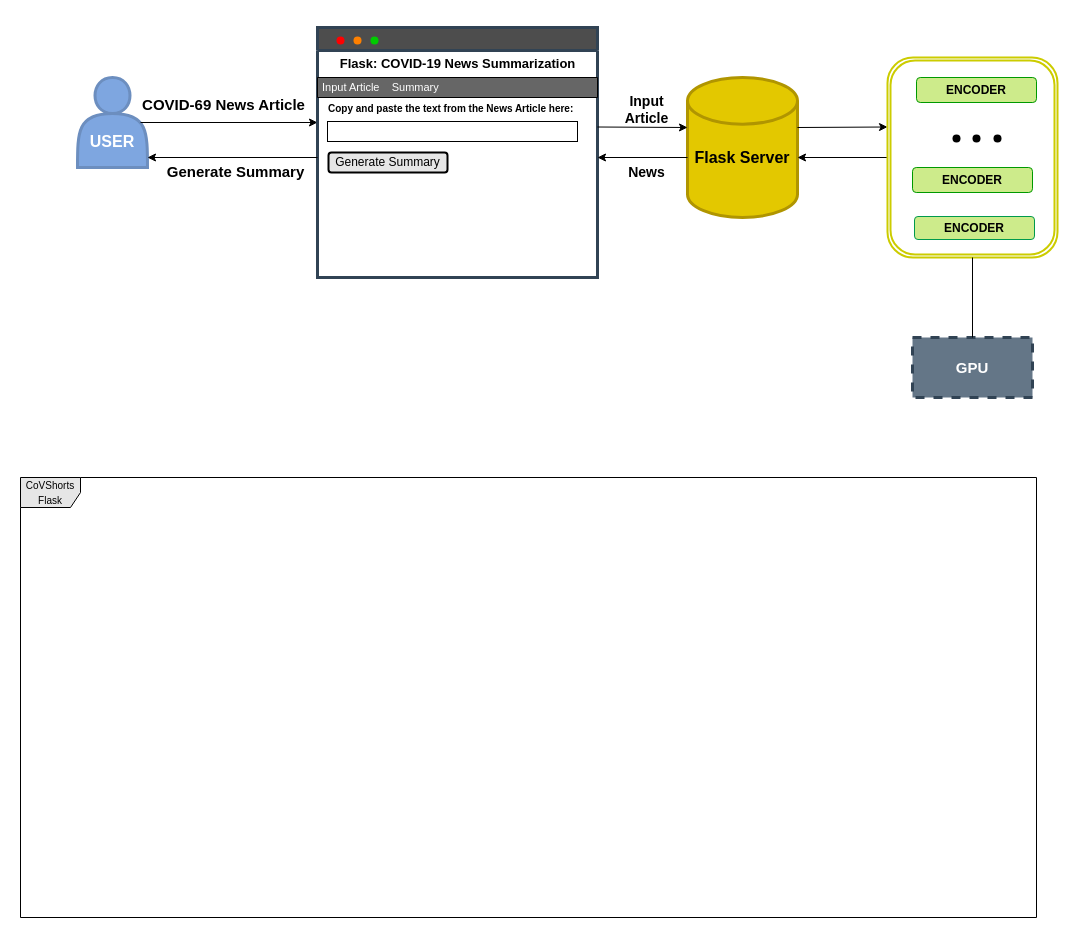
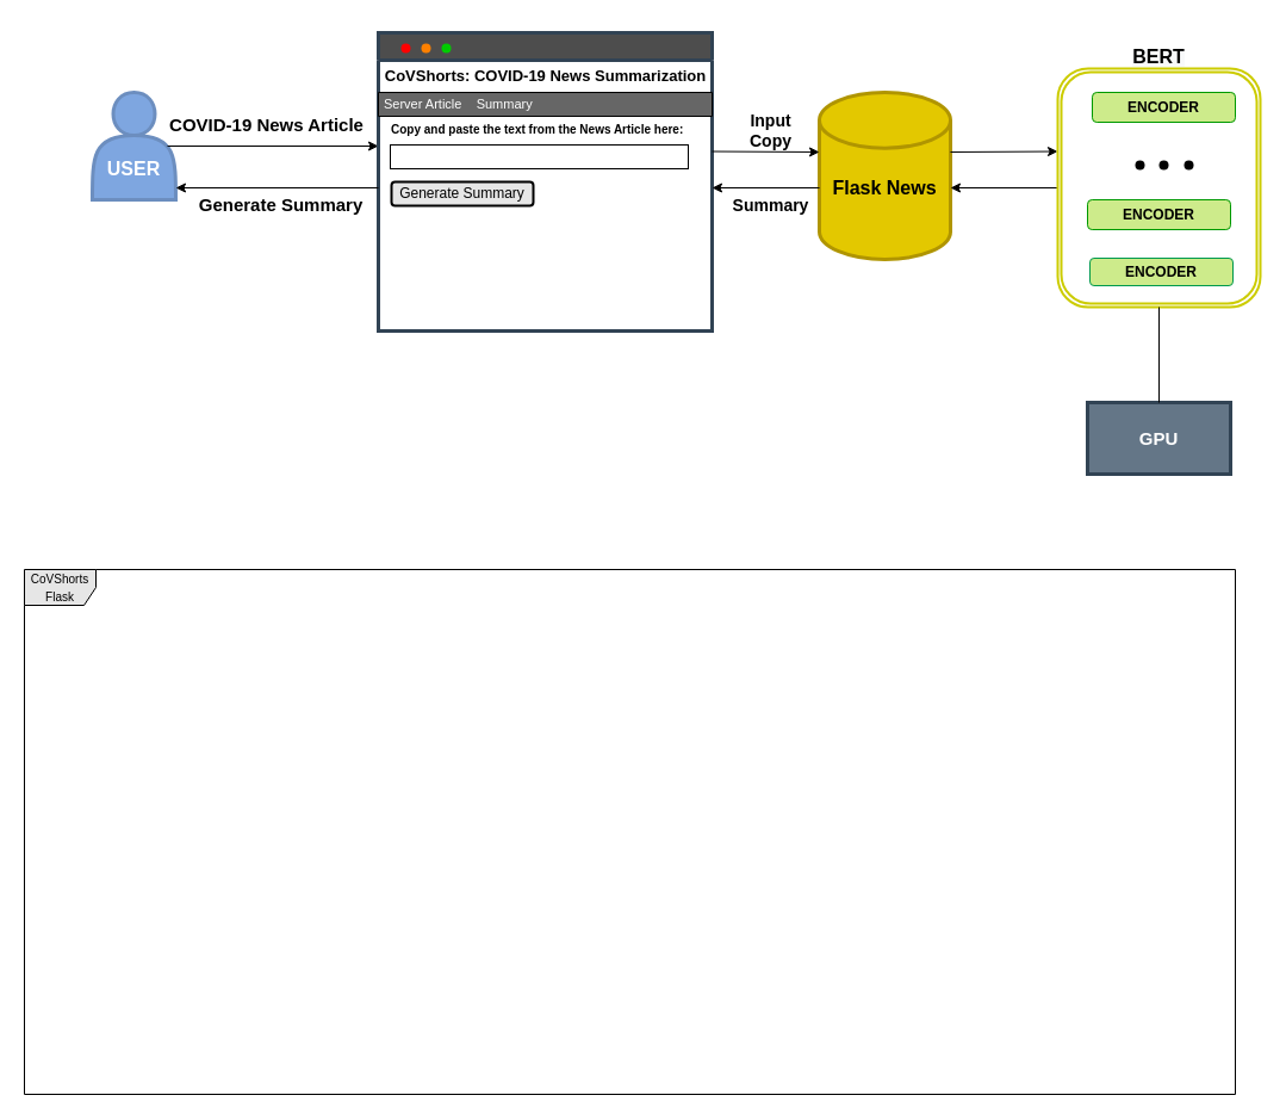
  <mxCell id="0" />
  <mxCell id="1" parent="0" />
  <mxCell id="2" value="&lt;font color=&quot;#ffffff&quot; style=&quot;font-size: 16px&quot;&gt;&lt;br&gt;&lt;br&gt;USER&lt;/font&gt;" style="shape=actor;whiteSpace=wrap;html=1;fontStyle=1;strokeColor=#6c8ebf;strokeWidth=3;fillColor=#7EA6E0;" parent="1" vertex="1"><mxGeometry x="77" y="77" width="70" height="90" as="geometry" /></mxCell>
  <mxCell id="3" value="" style="endArrow=classic;html=1;fontStyle=1;exitX=0.9;exitY=0.5;exitDx=0;exitDy=0;exitPerimeter=0;" parent="1" source="2" edge="1"><mxGeometry x="-440" y="220" width="50" height="50" as="geometry"><mxPoint x="167" y="116" as="sourcePoint" /><mxPoint x="317" y="122" as="targetPoint" /></mxGeometry></mxCell>
- <mxCell id="4" value="&lt;span style=&quot;font-size: 16px&quot;&gt;&lt;font style=&quot;font-size: 16px&quot;&gt;&lt;br&gt;Flask Server&lt;/font&gt;&lt;/span&gt;" style="strokeWidth=3;html=1;shape=mxgraph.flowchart.database;whiteSpace=wrap;fontStyle=1;fillColor=#e3c800;strokeColor=#B09500;fontColor=#000000;" parent="1" vertex="1"><mxGeometry x="687" y="77" width="110" height="140" as="geometry" /></mxCell>
+ <mxCell id="4" value="&lt;span style=&quot;font-size: 16px&quot;&gt;&lt;font style=&quot;font-size: 16px&quot;&gt;&lt;br&gt;Flask News&lt;/font&gt;&lt;/span&gt;" style="strokeWidth=3;html=1;shape=mxgraph.flowchart.database;whiteSpace=wrap;fontStyle=1;fillColor=#e3c800;strokeColor=#B09500;fontColor=#000000;" parent="1" vertex="1"><mxGeometry x="687" y="77" width="110" height="140" as="geometry" /></mxCell>
  <mxCell id="5" value="" style="swimlane;fontStyle=1;strokeColor=#314354;strokeWidth=3;fontColor=#ffffff;fillColor=#4D4D4D;" parent="1" vertex="1"><mxGeometry x="317" y="27" width="280" height="250" as="geometry" /></mxCell>
- <mxCell id="6" value="&lt;font style=&quot;font-size: 13px&quot;&gt;Flask: COVID-19 News Summarization&lt;/font&gt;" style="text;html=1;align=center;verticalAlign=middle;resizable=0;points=[];autosize=1;strokeColor=none;fontStyle=1" parent="5" vertex="1"><mxGeometry y="26" width="280" height="20" as="geometry" /></mxCell>
+ <mxCell id="6" value="&lt;font style=&quot;font-size: 13px&quot;&gt;CoVShorts: COVID-19 News Summarization&lt;/font&gt;" style="text;html=1;align=center;verticalAlign=middle;resizable=0;points=[];autosize=1;strokeColor=none;fontStyle=1" parent="5" vertex="1"><mxGeometry y="26" width="280" height="20" as="geometry" /></mxCell>
  <mxCell id="7" value="" style="shape=waypoint;sketch=0;fillStyle=solid;size=6;pointerEvents=1;points=[];fillColor=none;resizable=0;rotatable=0;perimeter=centerPerimeter;snapToPoint=1;strokeWidth=2;strokeColor=#FF0000;" vertex="1" parent="5"><mxGeometry x="3" y="-7" width="40" height="40" as="geometry" /></mxCell>
  <mxCell id="8" value="" style="verticalLabelPosition=bottom;verticalAlign=top;html=1;shape=mxgraph.basic.rect;fillColor2=none;strokeWidth=1;size=20;indent=5;fillColor=#666666;" vertex="1" parent="5"><mxGeometry y="50" width="280" height="20" as="geometry" /></mxCell>
- <mxCell id="9" value="&lt;span style=&quot;color: rgb(255 , 255 , 255)&quot;&gt;&lt;font style=&quot;font-size: 11px&quot;&gt;Input Article&amp;nbsp; &amp;nbsp; Summary&lt;/font&gt;&lt;/span&gt;" style="text;html=1;strokeColor=none;fillColor=none;align=left;verticalAlign=middle;whiteSpace=wrap;rounded=0;" vertex="1" parent="5"><mxGeometry x="3" y="50" width="180" height="20" as="geometry" /></mxCell>
+ <mxCell id="9" value="&lt;span style=&quot;color: rgb(255 , 255 , 255)&quot;&gt;&lt;font style=&quot;font-size: 11px&quot;&gt;Server Article&amp;nbsp; &amp;nbsp; Summary&lt;/font&gt;&lt;/span&gt;" style="text;html=1;strokeColor=none;fillColor=none;align=left;verticalAlign=middle;whiteSpace=wrap;rounded=0;" vertex="1" parent="5"><mxGeometry x="3" y="50" width="180" height="20" as="geometry" /></mxCell>
  <mxCell id="10" value="&lt;b&gt;&lt;font style=&quot;font-size: 10px&quot;&gt;Copy and paste the text from the News Article here:&lt;/font&gt;&lt;/b&gt;" style="text;html=1;strokeColor=none;fillColor=none;align=left;verticalAlign=middle;whiteSpace=wrap;rounded=0;" vertex="1" parent="5"><mxGeometry x="9" y="71" width="250" height="20" as="geometry" /></mxCell>
  <mxCell id="11" value="Generate Summary" style="rounded=1;whiteSpace=wrap;html=1;strokeColor=#000000;strokeWidth=2;fillColor=#E6E6E6;" vertex="1" parent="5"><mxGeometry x="11" y="125" width="119" height="20" as="geometry" /></mxCell>
  <mxCell id="12" value="" style="endArrow=classic;html=1;exitX=1;exitY=0.75;exitDx=0;exitDy=0;fontStyle=1" parent="1" edge="1"><mxGeometry x="-440" y="220" width="50" height="50" as="geometry"><mxPoint x="597" y="126.5" as="sourcePoint" /><mxPoint x="687" y="127" as="targetPoint" /></mxGeometry></mxCell>
  <mxCell id="13" value="" style="endArrow=classic;html=1;fontStyle=1" parent="1" edge="1"><mxGeometry x="-440" y="220" width="50" height="50" as="geometry"><mxPoint x="797" y="127" as="sourcePoint" /><mxPoint x="887" y="126.5" as="targetPoint" /></mxGeometry></mxCell>
- <mxCell id="14" value="&lt;b&gt;&lt;font style=&quot;font-size: 15px&quot;&gt;COVID-69 News Article&lt;/font&gt;&lt;/b&gt;" style="text;html=1;align=center;verticalAlign=middle;resizable=0;points=[];autosize=1;strokeColor=none;" parent="1" vertex="1"><mxGeometry x="133" y="94" width="180" height="20" as="geometry" /></mxCell>
- <mxCell id="15" value="&lt;b&gt;&lt;font style=&quot;font-size: 15px&quot;&gt;GPU&lt;/font&gt;&lt;/b&gt;" style="rounded=0;whiteSpace=wrap;html=1;fillColor=#647687;strokeColor=#314354;fontColor=#ffffff;strokeWidth=3;dashed=1;" parent="1" vertex="1"><mxGeometry x="912" y="337" width="120" height="60" as="geometry" /></mxCell>
+ <mxCell id="14" value="&lt;b&gt;&lt;font style=&quot;font-size: 15px&quot;&gt;COVID-19 News Article&lt;/font&gt;&lt;/b&gt;" style="text;html=1;align=center;verticalAlign=middle;resizable=0;points=[];autosize=1;strokeColor=none;" parent="1" vertex="1"><mxGeometry x="133" y="94" width="180" height="20" as="geometry" /></mxCell>
+ <mxCell id="15" value="&lt;b&gt;&lt;font style=&quot;font-size: 15px&quot;&gt;GPU&lt;/font&gt;&lt;/b&gt;" style="rounded=0;whiteSpace=wrap;html=1;fillColor=#647687;strokeColor=#314354;fontColor=#ffffff;strokeWidth=3;" parent="1" vertex="1"><mxGeometry x="912" y="337" width="120" height="60" as="geometry" /></mxCell>
  <mxCell id="16" value="" style="endArrow=classic;html=1;fontStyle=1;" parent="1" edge="1"><mxGeometry x="-440" y="220" width="50" height="50" as="geometry"><mxPoint x="317" y="157" as="sourcePoint" /><mxPoint x="147" y="157" as="targetPoint" /></mxGeometry></mxCell>
  <mxCell id="17" value="&lt;b&gt;&lt;font style=&quot;font-size: 15px&quot;&gt;Generate Summary&lt;/font&gt;&lt;/b&gt;" style="text;html=1;align=center;verticalAlign=middle;resizable=0;points=[];autosize=1;strokeColor=none;" parent="1" vertex="1"><mxGeometry x="160" y="161" width="150" height="20" as="geometry" /></mxCell>
  <mxCell id="18" value="" style="endArrow=classic;html=1;fontStyle=1;" parent="1" edge="1"><mxGeometry x="-440" y="220" width="50" height="50" as="geometry"><mxPoint x="687" y="157" as="sourcePoint" /><mxPoint x="597" y="157" as="targetPoint" /></mxGeometry></mxCell>
  <mxCell id="19" value="" style="endArrow=classic;html=1;fontStyle=1;" parent="1" edge="1"><mxGeometry x="-440" y="220" width="50" height="50" as="geometry"><mxPoint x="887" y="157" as="sourcePoint" /><mxPoint x="797" y="157" as="targetPoint" /></mxGeometry></mxCell>
  <mxCell id="20" value="" style="shape=ext;double=1;rounded=1;whiteSpace=wrap;html=1;strokeColor=#CCCC00;strokeWidth=2;perimeterSpacing=0;" vertex="1" parent="1"><mxGeometry x="887" y="57" width="170" height="200" as="geometry" /></mxCell>
  <mxCell id="21" value="" style="endArrow=none;html=1;exitX=0.5;exitY=0;exitDx=0;exitDy=0;entryX=0.5;entryY=1;entryDx=0;entryDy=0;" parent="1" edge="1" target="20" source="15"><mxGeometry x="-440" y="220" width="50" height="50" as="geometry"><mxPoint x="966.79" y="307" as="sourcePoint" /><mxPoint x="966.5" y="237" as="targetPoint" /><Array as="points" /></mxGeometry></mxCell>
+ <mxCell id="22" value="&lt;font&gt;&lt;b style=&quot;color: rgb(0 , 0 , 0) ; font-family: &amp;#34;helvetica&amp;#34; ; font-style: normal ; letter-spacing: normal ; text-align: center ; text-indent: 0px ; text-transform: none ; word-spacing: 0px ; background-color: rgb(248 , 249 , 250)&quot;&gt;&lt;font style=&quot;font-size: 16px&quot;&gt;BERT&lt;/font&gt;&lt;/b&gt;&lt;br&gt;&lt;/font&gt;" style="text;html=1;strokeColor=none;fillColor=none;align=center;verticalAlign=middle;whiteSpace=wrap;rounded=0;" parent="1" vertex="1"><mxGeometry x="952" y="37" width="40" height="20" as="geometry" /></mxCell>
  <mxCell id="23" value="&lt;b&gt;ENCODER&lt;/b&gt;" style="rounded=1;whiteSpace=wrap;html=1;fillColor=#cdeb8b;strokeColor=#009900;" vertex="1" parent="1"><mxGeometry x="916" y="77" width="120" height="25" as="geometry" /></mxCell>
  <mxCell id="24" value="&lt;b&gt;ENCODER&lt;/b&gt;" style="rounded=1;whiteSpace=wrap;html=1;fillColor=#cdeb8b;strokeColor=#009900;" vertex="1" parent="1"><mxGeometry x="912" y="167" width="120" height="25" as="geometry" /></mxCell>
  <mxCell id="25" value="&lt;b&gt;ENCODER&lt;/b&gt;" style="rounded=1;whiteSpace=wrap;html=1;fillColor=#cdeb8b;strokeColor=#00994D;" vertex="1" parent="1"><mxGeometry x="914" y="216" width="120" height="23" as="geometry" /></mxCell>
  <mxCell id="26" value="" style="shape=waypoint;sketch=0;fillStyle=solid;size=6;pointerEvents=1;points=[];fillColor=none;resizable=0;rotatable=0;perimeter=centerPerimeter;snapToPoint=1;strokeWidth=2;" vertex="1" parent="1"><mxGeometry x="956" y="118" width="40" height="40" as="geometry" /></mxCell>
  <mxCell id="27" value="" style="shape=waypoint;sketch=0;fillStyle=solid;size=6;pointerEvents=1;points=[];fillColor=none;resizable=0;rotatable=0;perimeter=centerPerimeter;snapToPoint=1;strokeWidth=2;" vertex="1" parent="1"><mxGeometry x="977" y="118" width="40" height="40" as="geometry" /></mxCell>
  <mxCell id="28" value="" style="shape=waypoint;sketch=0;fillStyle=solid;size=6;pointerEvents=1;points=[];fillColor=none;resizable=0;rotatable=0;perimeter=centerPerimeter;snapToPoint=1;strokeWidth=2;" vertex="1" parent="1"><mxGeometry x="936" y="118" width="40" height="40" as="geometry" /></mxCell>
  <mxCell id="29" value="" style="shape=waypoint;sketch=0;fillStyle=solid;size=6;pointerEvents=1;points=[];fillColor=none;resizable=0;rotatable=0;perimeter=centerPerimeter;snapToPoint=1;strokeWidth=2;strokeColor=#FF8000;" vertex="1" parent="1"><mxGeometry x="337" y="20" width="40" height="40" as="geometry" /></mxCell>
  <mxCell id="30" value="" style="shape=waypoint;sketch=0;fillStyle=solid;size=6;pointerEvents=1;points=[];fillColor=none;resizable=0;rotatable=0;perimeter=centerPerimeter;snapToPoint=1;strokeWidth=2;strokeColor=#00CC00;" vertex="1" parent="1"><mxGeometry x="354" y="20" width="40" height="40" as="geometry" /></mxCell>
  <mxCell id="31" value="" style="rounded=0;whiteSpace=wrap;html=1;strokeWidth=1;fillColor=#FFFFFF;" vertex="1" parent="1"><mxGeometry x="327" y="121" width="250" height="20" as="geometry" /></mxCell>
  <mxCell id="32" value="&lt;font style=&quot;font-size: 10px&quot;&gt;CoVShorts Flask&lt;/font&gt;" style="shape=umlFrame;whiteSpace=wrap;html=1;strokeColor=#000000;strokeWidth=1;fillColor=#E6E6E6;" vertex="1" parent="1"><mxGeometry x="20" y="477" width="1016" height="440" as="geometry" /></mxCell>
- <mxCell id="33" value="&lt;b&gt;&lt;font style=&quot;font-size: 14px&quot;&gt;Input&lt;br&gt;Article&lt;/font&gt;&lt;/b&gt;" style="text;html=1;align=center;verticalAlign=middle;resizable=0;points=[];autosize=1;strokeColor=none;" vertex="1" parent="1"><mxGeometry x="616" y="94" width="60" height="30" as="geometry" /></mxCell>
- <mxCell id="34" value="&lt;span style=&quot;font-size: 14px&quot;&gt;&lt;b&gt;News&lt;/b&gt;&lt;/span&gt;" style="text;html=1;align=center;verticalAlign=middle;resizable=0;points=[];autosize=1;strokeColor=none;" vertex="1" parent="1"><mxGeometry x="606" y="162" width="80" height="20" as="geometry" /></mxCell>
+ <mxCell id="33" value="&lt;b&gt;&lt;font style=&quot;font-size: 14px&quot;&gt;Input&lt;br&gt;Copy&lt;/font&gt;&lt;/b&gt;" style="text;html=1;align=center;verticalAlign=middle;resizable=0;points=[];autosize=1;strokeColor=none;" vertex="1" parent="1"><mxGeometry x="616" y="94" width="60" height="30" as="geometry" /></mxCell>
+ <mxCell id="34" value="&lt;span style=&quot;font-size: 14px&quot;&gt;&lt;b&gt;Summary&lt;/b&gt;&lt;/span&gt;" style="text;html=1;align=center;verticalAlign=middle;resizable=0;points=[];autosize=1;strokeColor=none;" vertex="1" parent="1"><mxGeometry x="606" y="162" width="80" height="20" as="geometry" /></mxCell>
